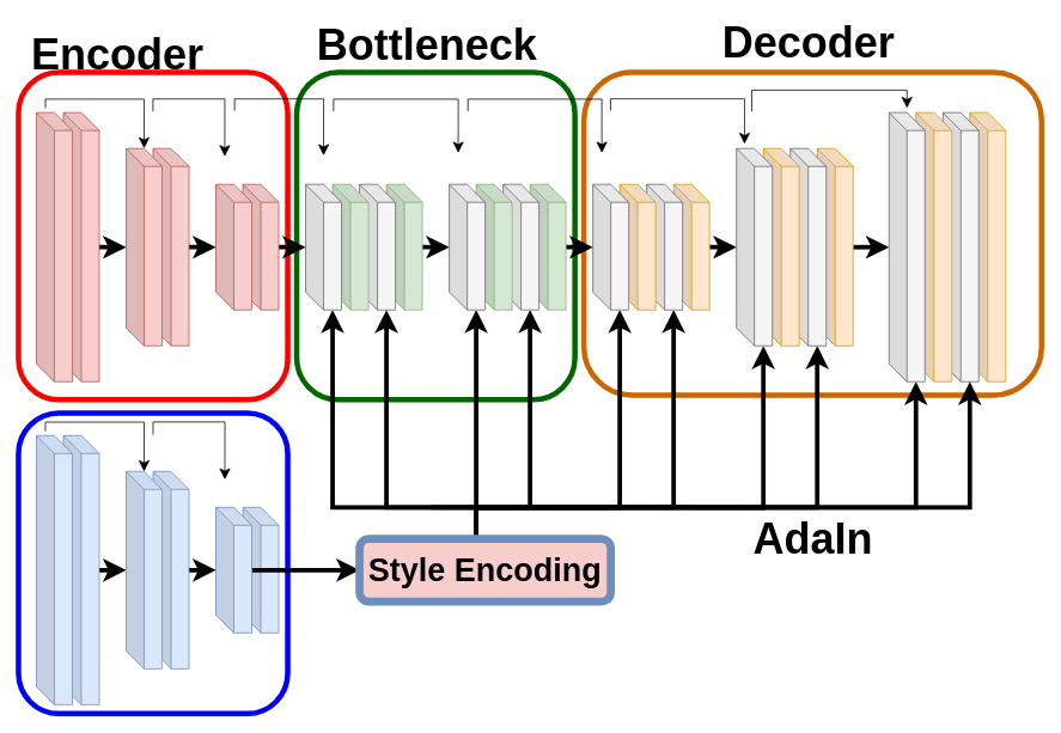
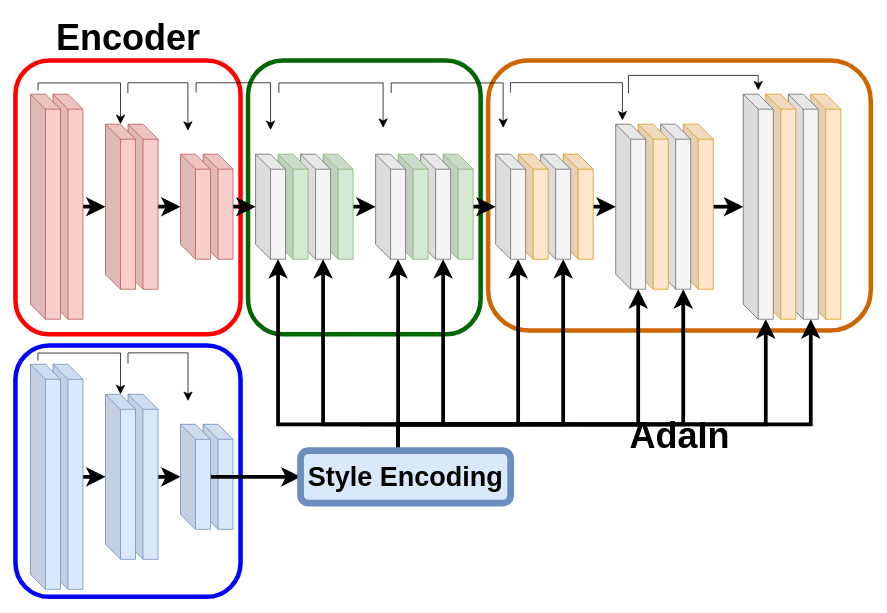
  <mxCell id="0" />
  <mxCell id="1" parent="0" />
  <mxCell id="2" value="" style="rounded=1;whiteSpace=wrap;html=1;strokeWidth=6;fillColor=none;perimeterSpacing=0;comic=0;glass=0;shadow=0;strokeColor=#FF0000;" vertex="1" parent="1"><mxGeometry x="20" y="80" width="300" height="365" as="geometry" /></mxCell>
  <mxCell id="3" value="" style="rounded=1;whiteSpace=wrap;html=1;strokeWidth=6;fillColor=none;perimeterSpacing=0;comic=0;glass=0;shadow=0;strokeColor=#0000FF;" vertex="1" parent="1"><mxGeometry x="20" y="460" width="300" height="335" as="geometry" /></mxCell>
  <mxCell id="4" value="" style="rounded=1;whiteSpace=wrap;html=1;strokeWidth=6;fillColor=none;perimeterSpacing=0;comic=0;glass=0;shadow=0;strokeColor=#CC6600;" vertex="1" parent="1"><mxGeometry x="650" y="80" width="510" height="360" as="geometry" /></mxCell>
  <mxCell id="5" value="" style="rounded=1;whiteSpace=wrap;html=1;strokeWidth=6;fillColor=none;perimeterSpacing=0;comic=0;glass=0;shadow=0;strokeColor=#006600;" vertex="1" parent="1"><mxGeometry x="330" y="80" width="310" height="365" as="geometry" /></mxCell>
  <mxCell id="6" value="" style="shape=cube;whiteSpace=wrap;html=1;boundedLbl=1;backgroundOutline=1;darkOpacity=0.05;darkOpacity2=0.1;fillColor=#ffe6cc;strokeColor=#d79b00;" vertex="1" parent="1"><mxGeometry x="1080" y="125" width="40" height="300" as="geometry" /></mxCell>
  <mxCell id="7" value="" style="shape=cube;whiteSpace=wrap;html=1;boundedLbl=1;backgroundOutline=1;darkOpacity=0.05;darkOpacity2=0.1;fillColor=#f5f5f5;strokeColor=#666666;fontColor=#333333;" vertex="1" parent="1"><mxGeometry x="1050" y="125" width="40" height="300" as="geometry" /></mxCell>
  <mxCell id="8" style="edgeStyle=orthogonalEdgeStyle;rounded=0;jumpSize=6;orthogonalLoop=1;jettySize=auto;html=1;endSize=10;strokeColor=#000000;strokeWidth=5;" edge="1" parent="1" source="9" target="59"><mxGeometry relative="1" as="geometry" /></mxCell>
  <mxCell id="9" value="" style="shape=cube;whiteSpace=wrap;html=1;boundedLbl=1;backgroundOutline=1;darkOpacity=0.05;darkOpacity2=0.1;fillColor=#ffe6cc;strokeColor=#d79b00;" vertex="1" parent="1"><mxGeometry x="910" y="165" width="40" height="220" as="geometry" /></mxCell>
  <mxCell id="10" value="" style="shape=cube;whiteSpace=wrap;html=1;boundedLbl=1;backgroundOutline=1;darkOpacity=0.05;darkOpacity2=0.1;fillColor=#f5f5f5;strokeColor=#666666;fontColor=#333333;" vertex="1" parent="1"><mxGeometry x="880" y="165" width="40" height="220" as="geometry" /></mxCell>
  <mxCell id="11" style="edgeStyle=orthogonalEdgeStyle;rounded=0;jumpSize=6;orthogonalLoop=1;jettySize=auto;html=1;endSize=10;strokeColor=#000000;strokeWidth=5;" edge="1" parent="1" source="12" target="50"><mxGeometry relative="1" as="geometry" /></mxCell>
  <mxCell id="12" value="" style="shape=cube;whiteSpace=wrap;html=1;boundedLbl=1;backgroundOutline=1;darkOpacity=0.05;darkOpacity2=0.1;fillColor=#d5e8d4;strokeColor=#82b366;" vertex="1" parent="1"><mxGeometry x="430" y="205" width="40" height="140" as="geometry" /></mxCell>
  <mxCell id="13" value="" style="shape=cube;whiteSpace=wrap;html=1;boundedLbl=1;backgroundOutline=1;darkOpacity=0.05;darkOpacity2=0.1;fillColor=#f5f5f5;strokeColor=#666666;fontColor=#333333;" vertex="1" parent="1"><mxGeometry x="400" y="205" width="40" height="140" as="geometry" /></mxCell>
  <mxCell id="14" style="edgeStyle=orthogonalEdgeStyle;rounded=0;jumpSize=6;orthogonalLoop=1;jettySize=auto;html=1;endSize=10;strokeColor=#000000;strokeWidth=5;" edge="1" parent="1" source="15" target="20"><mxGeometry relative="1" as="geometry" /></mxCell>
  <mxCell id="15" value="" style="shape=cube;whiteSpace=wrap;html=1;boundedLbl=1;backgroundOutline=1;darkOpacity=0.05;darkOpacity2=0.1;fillColor=#f8cecc;strokeColor=#b85450;" vertex="1" parent="1"><mxGeometry x="70" y="125" width="40" height="300" as="geometry" /></mxCell>
  <mxCell id="16" style="edgeStyle=orthogonalEdgeStyle;rounded=0;jumpSize=6;orthogonalLoop=1;jettySize=auto;html=1;entryX=0;entryY=0;entryDx=20;entryDy=0;entryPerimeter=0;endSize=10;strokeColor=#000000;strokeWidth=1;" edge="1" parent="1" target="20"><mxGeometry relative="1" as="geometry"><mxPoint x="50" y="120" as="sourcePoint" /><Array as="points"><mxPoint x="50" y="110" /><mxPoint x="160" y="110" /></Array></mxGeometry></mxCell>
  <mxCell id="17" value="" style="shape=cube;whiteSpace=wrap;html=1;boundedLbl=1;backgroundOutline=1;darkOpacity=0.05;darkOpacity2=0.1;fillColor=#f8cecc;strokeColor=#b85450;" vertex="1" parent="1"><mxGeometry x="40" y="125" width="40" height="300" as="geometry" /></mxCell>
  <mxCell id="18" style="edgeStyle=orthogonalEdgeStyle;rounded=0;jumpSize=6;orthogonalLoop=1;jettySize=auto;html=1;endSize=10;strokeColor=#000000;strokeWidth=5;" edge="1" parent="1" source="19" target="23"><mxGeometry relative="1" as="geometry" /></mxCell>
  <mxCell id="19" value="" style="shape=cube;whiteSpace=wrap;html=1;boundedLbl=1;backgroundOutline=1;darkOpacity=0.05;darkOpacity2=0.1;fillColor=#f8cecc;strokeColor=#b85450;" vertex="1" parent="1"><mxGeometry x="170" y="165" width="40" height="220" as="geometry" /></mxCell>
  <mxCell id="20" value="" style="shape=cube;whiteSpace=wrap;html=1;boundedLbl=1;backgroundOutline=1;darkOpacity=0.05;darkOpacity2=0.1;fillColor=#f8cecc;strokeColor=#b85450;" vertex="1" parent="1"><mxGeometry x="140" y="165" width="40" height="220" as="geometry" /></mxCell>
  <mxCell id="21" style="edgeStyle=orthogonalEdgeStyle;rounded=0;jumpSize=6;orthogonalLoop=1;jettySize=auto;html=1;endSize=10;strokeColor=#000000;strokeWidth=5;" edge="1" parent="1" source="22" target="34"><mxGeometry relative="1" as="geometry" /></mxCell>
  <mxCell id="22" value="" style="shape=cube;whiteSpace=wrap;html=1;boundedLbl=1;backgroundOutline=1;darkOpacity=0.05;darkOpacity2=0.1;fillColor=#f8cecc;strokeColor=#b85450;" vertex="1" parent="1"><mxGeometry x="270" y="205" width="40" height="140" as="geometry" /></mxCell>
  <mxCell id="23" value="" style="shape=cube;whiteSpace=wrap;html=1;boundedLbl=1;backgroundOutline=1;darkOpacity=0.05;darkOpacity2=0.1;fillColor=#f8cecc;strokeColor=#b85450;" vertex="1" parent="1"><mxGeometry x="240" y="205" width="40" height="140" as="geometry" /></mxCell>
  <mxCell id="24" style="edgeStyle=orthogonalEdgeStyle;rounded=0;jumpSize=6;orthogonalLoop=1;jettySize=auto;html=1;endSize=10;strokeColor=#000000;strokeWidth=5;" edge="1" parent="1" source="25" target="29"><mxGeometry relative="1" as="geometry" /></mxCell>
  <mxCell id="25" value="" style="shape=cube;whiteSpace=wrap;html=1;boundedLbl=1;backgroundOutline=1;darkOpacity=0.05;darkOpacity2=0.1;fillColor=#dae8fc;strokeColor=#6c8ebf;" vertex="1" parent="1"><mxGeometry x="70" y="485" width="40" height="300" as="geometry" /></mxCell>
  <mxCell id="26" value="" style="shape=cube;whiteSpace=wrap;html=1;boundedLbl=1;backgroundOutline=1;darkOpacity=0.05;darkOpacity2=0.1;fillColor=#dae8fc;strokeColor=#6c8ebf;" vertex="1" parent="1"><mxGeometry x="40" y="485" width="40" height="300" as="geometry" /></mxCell>
  <mxCell id="27" style="edgeStyle=orthogonalEdgeStyle;rounded=0;jumpSize=6;orthogonalLoop=1;jettySize=auto;html=1;endSize=10;strokeColor=#000000;strokeWidth=5;" edge="1" parent="1" source="28" target="32"><mxGeometry relative="1" as="geometry" /></mxCell>
  <mxCell id="28" value="" style="shape=cube;whiteSpace=wrap;html=1;boundedLbl=1;backgroundOutline=1;darkOpacity=0.05;darkOpacity2=0.1;fillColor=#dae8fc;strokeColor=#6c8ebf;" vertex="1" parent="1"><mxGeometry x="170" y="525" width="40" height="220" as="geometry" /></mxCell>
  <mxCell id="29" value="" style="shape=cube;whiteSpace=wrap;html=1;boundedLbl=1;backgroundOutline=1;darkOpacity=0.05;darkOpacity2=0.1;fillColor=#dae8fc;strokeColor=#6c8ebf;" vertex="1" parent="1"><mxGeometry x="140" y="525" width="40" height="220" as="geometry" /></mxCell>
  <mxCell id="30" value="" style="shape=cube;whiteSpace=wrap;html=1;boundedLbl=1;backgroundOutline=1;darkOpacity=0.05;darkOpacity2=0.1;fillColor=#dae8fc;strokeColor=#6c8ebf;" vertex="1" parent="1"><mxGeometry x="270" y="565" width="40" height="140" as="geometry" /></mxCell>
  <mxCell id="31" style="edgeStyle=orthogonalEdgeStyle;rounded=0;jumpSize=6;orthogonalLoop=1;jettySize=auto;html=1;entryX=0;entryY=0.5;entryDx=0;entryDy=0;endSize=10;strokeColor=#000000;strokeWidth=5;" edge="1" parent="1" source="32" target="45"><mxGeometry relative="1" as="geometry" /></mxCell>
  <mxCell id="32" value="" style="shape=cube;whiteSpace=wrap;html=1;boundedLbl=1;backgroundOutline=1;darkOpacity=0.05;darkOpacity2=0.1;fillColor=#dae8fc;strokeColor=#6c8ebf;" vertex="1" parent="1"><mxGeometry x="240" y="565" width="40" height="140" as="geometry" /></mxCell>
  <mxCell id="33" value="" style="shape=cube;whiteSpace=wrap;html=1;boundedLbl=1;backgroundOutline=1;darkOpacity=0.05;darkOpacity2=0.1;fillColor=#d5e8d4;strokeColor=#82b366;" vertex="1" parent="1"><mxGeometry x="370" y="205" width="40" height="140" as="geometry" /></mxCell>
  <mxCell id="34" value="" style="shape=cube;whiteSpace=wrap;html=1;boundedLbl=1;backgroundOutline=1;darkOpacity=0.05;darkOpacity2=0.1;fillColor=#f5f5f5;strokeColor=#666666;fontColor=#333333;" vertex="1" parent="1"><mxGeometry x="340" y="205" width="40" height="140" as="geometry" /></mxCell>
  <mxCell id="35" style="edgeStyle=orthogonalEdgeStyle;rounded=0;orthogonalLoop=1;jettySize=auto;html=1;endSize=10;strokeColor=#000000;jumpSize=6;strokeWidth=5;" edge="1" parent="1" source="45"><mxGeometry relative="1" as="geometry"><mxPoint x="430" y="345" as="targetPoint" /><Array as="points"><mxPoint x="530" y="565" /><mxPoint x="430" y="565" /></Array></mxGeometry></mxCell>
  <mxCell id="36" style="edgeStyle=orthogonalEdgeStyle;rounded=0;orthogonalLoop=1;jettySize=auto;html=1;entryX=0;entryY=0;entryDx=30;entryDy=140;entryPerimeter=0;endSize=10;strokeColor=#000000;exitX=0.5;exitY=0;exitDx=0;exitDy=0;jumpSize=6;strokeWidth=5;" edge="1" parent="1" source="45" target="34"><mxGeometry relative="1" as="geometry"><Array as="points"><mxPoint x="530" y="601" /><mxPoint x="530" y="565" /><mxPoint x="370" y="565" /></Array></mxGeometry></mxCell>
  <mxCell id="37" style="edgeStyle=orthogonalEdgeStyle;rounded=0;orthogonalLoop=1;jettySize=auto;html=1;entryX=0;entryY=0;entryDx=30;entryDy=140;entryPerimeter=0;endSize=10;strokeColor=#000000;jumpSize=6;strokeWidth=5;" edge="1" parent="1" source="45" target="50"><mxGeometry relative="1" as="geometry"><Array as="points"><mxPoint x="530" y="580" /><mxPoint x="530" y="580" /></Array></mxGeometry></mxCell>
  <mxCell id="38" style="edgeStyle=orthogonalEdgeStyle;rounded=0;orthogonalLoop=1;jettySize=auto;html=1;entryX=0;entryY=0;entryDx=30;entryDy=140;entryPerimeter=0;endSize=10;strokeColor=#000000;jumpSize=6;strokeWidth=5;" edge="1" parent="1" source="45" target="48"><mxGeometry relative="1" as="geometry"><Array as="points"><mxPoint x="530" y="565" /><mxPoint x="590" y="565" /></Array></mxGeometry></mxCell>
  <mxCell id="39" style="edgeStyle=orthogonalEdgeStyle;rounded=0;orthogonalLoop=1;jettySize=auto;html=1;entryX=0;entryY=0;entryDx=30;entryDy=140;entryPerimeter=0;endSize=10;strokeColor=#000000;exitX=0.5;exitY=0;exitDx=0;exitDy=0;jumpSize=6;strokeWidth=5;" edge="1" parent="1" source="45" target="55"><mxGeometry relative="1" as="geometry"><Array as="points"><mxPoint x="530" y="601" /><mxPoint x="530" y="565" /><mxPoint x="690" y="565" /></Array></mxGeometry></mxCell>
  <mxCell id="40" style="edgeStyle=orthogonalEdgeStyle;rounded=0;orthogonalLoop=1;jettySize=auto;html=1;entryX=0;entryY=0;entryDx=30;entryDy=140;entryPerimeter=0;endSize=10;strokeColor=#000000;exitX=0.5;exitY=0;exitDx=0;exitDy=0;jumpSize=6;strokeWidth=5;" edge="1" parent="1" source="45" target="53"><mxGeometry relative="1" as="geometry"><Array as="points"><mxPoint x="530" y="601" /><mxPoint x="530" y="565" /><mxPoint x="750" y="565" /></Array></mxGeometry></mxCell>
  <mxCell id="41" style="edgeStyle=orthogonalEdgeStyle;rounded=0;orthogonalLoop=1;jettySize=auto;html=1;entryX=0;entryY=0;entryDx=30;entryDy=220;entryPerimeter=0;endSize=10;strokeColor=#000000;jumpSize=6;strokeWidth=5;" edge="1" parent="1" target="57"><mxGeometry relative="1" as="geometry"><mxPoint x="480" y="565" as="sourcePoint" /></mxGeometry></mxCell>
  <mxCell id="42" style="edgeStyle=orthogonalEdgeStyle;rounded=0;orthogonalLoop=1;jettySize=auto;html=1;entryX=0;entryY=0;entryDx=30;entryDy=220;entryPerimeter=0;endSize=10;strokeColor=#000000;exitX=0.5;exitY=0;exitDx=0;exitDy=0;jumpSize=6;strokeWidth=5;" edge="1" parent="1" source="45" target="10"><mxGeometry relative="1" as="geometry"><Array as="points"><mxPoint x="530" y="601" /><mxPoint x="530" y="565" /><mxPoint x="910" y="565" /></Array></mxGeometry></mxCell>
  <mxCell id="43" style="edgeStyle=orthogonalEdgeStyle;rounded=0;orthogonalLoop=1;jettySize=auto;html=1;entryX=0;entryY=0;entryDx=30;entryDy=300;entryPerimeter=0;endSize=10;strokeColor=#000000;exitX=0.5;exitY=0;exitDx=0;exitDy=0;jumpSize=6;strokeWidth=5;" edge="1" parent="1" source="45" target="59"><mxGeometry relative="1" as="geometry"><Array as="points"><mxPoint x="530" y="601" /><mxPoint x="530" y="565" /><mxPoint x="1020" y="565" /></Array></mxGeometry></mxCell>
  <mxCell id="44" style="edgeStyle=orthogonalEdgeStyle;rounded=0;orthogonalLoop=1;jettySize=auto;html=1;entryX=0;entryY=0;entryDx=30;entryDy=300;entryPerimeter=0;endSize=10;strokeColor=#000000;exitX=0.5;exitY=0;exitDx=0;exitDy=0;jumpSize=6;strokeWidth=5;" edge="1" parent="1" source="45" target="7"><mxGeometry relative="1" as="geometry"><Array as="points"><mxPoint x="530" y="601" /><mxPoint x="530" y="565" /><mxPoint x="1080" y="565" /></Array></mxGeometry></mxCell>
- <mxCell id="45" value="&lt;font style=&quot;font-size: 36px&quot;&gt;&lt;b&gt;&lt;font style=&quot;font-size: 36px&quot;&gt;Style Encoding&lt;br&gt;&lt;/font&gt;&lt;/b&gt;&lt;/font&gt;" style="rounded=1;whiteSpace=wrap;html=1;strokeWidth=9;fillColor=#f8cecc;strokeColor=#6c8ebf;" vertex="1" parent="1"><mxGeometry x="400" y="600" width="280" height="70" as="geometry" /></mxCell>
+ <mxCell id="45" value="&lt;font style=&quot;font-size: 36px&quot;&gt;&lt;b&gt;&lt;font style=&quot;font-size: 36px&quot;&gt;Style Encoding&lt;br&gt;&lt;/font&gt;&lt;/b&gt;&lt;/font&gt;" style="rounded=1;whiteSpace=wrap;html=1;strokeWidth=9;fillColor=#dae8fc;strokeColor=#6c8ebf;" vertex="1" parent="1"><mxGeometry x="400" y="600" width="280" height="70" as="geometry" /></mxCell>
  <mxCell id="46" style="edgeStyle=orthogonalEdgeStyle;rounded=0;jumpSize=6;orthogonalLoop=1;jettySize=auto;html=1;endSize=10;strokeColor=#000000;strokeWidth=5;" edge="1" parent="1" source="47" target="55"><mxGeometry relative="1" as="geometry" /></mxCell>
  <mxCell id="47" value="" style="shape=cube;whiteSpace=wrap;html=1;boundedLbl=1;backgroundOutline=1;darkOpacity=0.05;darkOpacity2=0.1;fillColor=#d5e8d4;strokeColor=#82b366;" vertex="1" parent="1"><mxGeometry x="590" y="205" width="40" height="140" as="geometry" /></mxCell>
  <mxCell id="48" value="" style="shape=cube;whiteSpace=wrap;html=1;boundedLbl=1;backgroundOutline=1;darkOpacity=0.05;darkOpacity2=0.1;fillColor=#f5f5f5;strokeColor=#666666;fontColor=#333333;" vertex="1" parent="1"><mxGeometry x="560" y="205" width="40" height="140" as="geometry" /></mxCell>
  <mxCell id="49" value="" style="shape=cube;whiteSpace=wrap;html=1;boundedLbl=1;backgroundOutline=1;darkOpacity=0.05;darkOpacity2=0.1;fillColor=#d5e8d4;strokeColor=#82b366;" vertex="1" parent="1"><mxGeometry x="530" y="205" width="40" height="140" as="geometry" /></mxCell>
  <mxCell id="50" value="" style="shape=cube;whiteSpace=wrap;html=1;boundedLbl=1;backgroundOutline=1;darkOpacity=0.05;darkOpacity2=0.1;fillColor=#f5f5f5;strokeColor=#666666;fontColor=#333333;" vertex="1" parent="1"><mxGeometry x="500" y="205" width="40" height="140" as="geometry" /></mxCell>
  <mxCell id="51" style="edgeStyle=orthogonalEdgeStyle;rounded=0;jumpSize=6;orthogonalLoop=1;jettySize=auto;html=1;endSize=10;strokeColor=#000000;strokeWidth=5;" edge="1" parent="1" source="52" target="57"><mxGeometry relative="1" as="geometry" /></mxCell>
  <mxCell id="52" value="" style="shape=cube;whiteSpace=wrap;html=1;boundedLbl=1;backgroundOutline=1;darkOpacity=0.05;darkOpacity2=0.1;fillColor=#ffe6cc;strokeColor=#d79b00;" vertex="1" parent="1"><mxGeometry x="750" y="205" width="40" height="140" as="geometry" /></mxCell>
  <mxCell id="53" value="" style="shape=cube;whiteSpace=wrap;html=1;boundedLbl=1;backgroundOutline=1;darkOpacity=0.05;darkOpacity2=0.1;fillColor=#f5f5f5;strokeColor=#666666;fontColor=#333333;" vertex="1" parent="1"><mxGeometry x="720" y="205" width="40" height="140" as="geometry" /></mxCell>
  <mxCell id="54" value="" style="shape=cube;whiteSpace=wrap;html=1;boundedLbl=1;backgroundOutline=1;darkOpacity=0.05;darkOpacity2=0.1;fillColor=#ffe6cc;strokeColor=#d79b00;" vertex="1" parent="1"><mxGeometry x="690" y="205" width="40" height="140" as="geometry" /></mxCell>
  <mxCell id="55" value="" style="shape=cube;whiteSpace=wrap;html=1;boundedLbl=1;backgroundOutline=1;darkOpacity=0.05;darkOpacity2=0.1;fillColor=#f5f5f5;strokeColor=#666666;fontColor=#333333;" vertex="1" parent="1"><mxGeometry x="660" y="205" width="40" height="140" as="geometry" /></mxCell>
  <mxCell id="56" value="" style="shape=cube;whiteSpace=wrap;html=1;boundedLbl=1;backgroundOutline=1;darkOpacity=0.05;darkOpacity2=0.1;fillColor=#ffe6cc;strokeColor=#d79b00;" vertex="1" parent="1"><mxGeometry x="850" y="165" width="40" height="220" as="geometry" /></mxCell>
  <mxCell id="57" value="" style="shape=cube;whiteSpace=wrap;html=1;boundedLbl=1;backgroundOutline=1;darkOpacity=0.05;darkOpacity2=0.1;fillColor=#f5f5f5;strokeColor=#666666;fontColor=#333333;" vertex="1" parent="1"><mxGeometry x="820" y="165" width="40" height="220" as="geometry" /></mxCell>
  <mxCell id="58" value="" style="shape=cube;whiteSpace=wrap;html=1;boundedLbl=1;backgroundOutline=1;darkOpacity=0.05;darkOpacity2=0.1;fillColor=#ffe6cc;strokeColor=#d79b00;" vertex="1" parent="1"><mxGeometry x="1020" y="125" width="40" height="300" as="geometry" /></mxCell>
  <mxCell id="59" value="" style="shape=cube;whiteSpace=wrap;html=1;boundedLbl=1;backgroundOutline=1;darkOpacity=0.05;darkOpacity2=0.1;fillColor=#f5f5f5;strokeColor=#666666;fontColor=#333333;" vertex="1" parent="1"><mxGeometry x="990" y="125" width="40" height="300" as="geometry" /></mxCell>
- <mxCell id="60" value="&lt;div style=&quot;font-size: 48px&quot;&gt;&lt;b&gt;&lt;font style=&quot;font-size: 48px&quot;&gt;Encoder&lt;br&gt;&lt;/font&gt;&lt;/b&gt;&lt;/div&gt;" style="text;html=1;align=center;verticalAlign=middle;resizable=0;points=[];autosize=1;" vertex="1" parent="1"><mxGeometry x="25" y="50" width="210" height="20" as="geometry" /></mxCell>
- <mxCell id="61" value="&lt;div style=&quot;font-size: 48px&quot;&gt;&lt;b&gt;&lt;font style=&quot;font-size: 48px&quot;&gt;Bottleneck&lt;br&gt;&lt;/font&gt;&lt;/b&gt;&lt;/div&gt;" style="text;html=1;align=center;verticalAlign=middle;resizable=0;points=[];autosize=1;" vertex="1" parent="1"><mxGeometry x="345" y="40" width="260" height="20" as="geometry" /></mxCell>
- <mxCell id="62" value="&lt;br&gt;&lt;div style=&quot;font-size: 48px&quot;&gt;&lt;b&gt;&lt;font style=&quot;font-size: 48px&quot;&gt;Decoder&lt;br&gt;&lt;/font&gt;&lt;/b&gt;&lt;/div&gt;" style="text;html=1;align=center;verticalAlign=middle;resizable=0;points=[];autosize=1;" vertex="1" parent="1"><mxGeometry x="795" y="20" width="210" height="40" as="geometry" /></mxCell>
- <mxCell id="63" value="&lt;b&gt;&lt;font style=&quot;font-size: 48px&quot;&gt;AdaIn&lt;/font&gt;&lt;/b&gt;" style="text;html=1;align=center;verticalAlign=middle;resizable=0;points=[];autosize=1;" vertex="1" parent="1"><mxGeometry x="830" y="585" width="150" height="30" as="geometry" /></mxCell>
+ <mxCell id="60" value="&lt;div style=&quot;font-size: 48px&quot;&gt;&lt;b&gt;&lt;font style=&quot;font-size: 48px&quot;&gt;Encoder&lt;br&gt;&lt;/font&gt;&lt;/b&gt;&lt;/div&gt;" style="text;html=1;align=center;verticalAlign=middle;resizable=0;points=[];autosize=1;" vertex="1" parent="1"><mxGeometry x="65" y="40" width="210" height="20" as="geometry" /></mxCell>
+ <mxCell id="63" value="&lt;b&gt;&lt;font style=&quot;font-size: 48px&quot;&gt;AdaIn&lt;/font&gt;&lt;/b&gt;" style="text;html=1;align=center;verticalAlign=middle;resizable=0;points=[];autosize=1;" vertex="1" parent="1"><mxGeometry x="830" y="565" width="150" height="30" as="geometry" /></mxCell>
  <mxCell id="64" style="edgeStyle=orthogonalEdgeStyle;rounded=0;jumpSize=6;orthogonalLoop=1;jettySize=auto;html=1;endSize=10;strokeColor=#000000;strokeWidth=1;" edge="1" parent="1"><mxGeometry relative="1" as="geometry"><mxPoint x="169.857" y="123.763" as="sourcePoint" /><mxPoint x="249.86" y="173.76" as="targetPoint" /><Array as="points"><mxPoint x="169.86" y="109.76" /><mxPoint x="249.86" y="109.76" /></Array></mxGeometry></mxCell>
  <mxCell id="65" style="edgeStyle=orthogonalEdgeStyle;rounded=0;jumpSize=6;orthogonalLoop=1;jettySize=auto;html=1;endSize=10;strokeColor=#000000;strokeWidth=1;" edge="1" parent="1"><mxGeometry relative="1" as="geometry"><mxPoint x="260.761" y="122.895" as="sourcePoint" /><mxPoint x="360" y="172.81" as="targetPoint" /><Array as="points"><mxPoint x="261" y="109.81" /><mxPoint x="360" y="109.81" /></Array></mxGeometry></mxCell>
  <mxCell id="66" style="edgeStyle=orthogonalEdgeStyle;rounded=0;jumpSize=6;orthogonalLoop=1;jettySize=auto;html=1;endSize=10;strokeColor=#000000;strokeWidth=1;" edge="1" parent="1"><mxGeometry relative="1" as="geometry"><mxPoint x="371.099" y="123.541" as="sourcePoint" /><mxPoint x="510" y="170" as="targetPoint" /><Array as="points"><mxPoint x="371" y="110" /><mxPoint x="510" y="110" /></Array></mxGeometry></mxCell>
  <mxCell id="67" style="edgeStyle=orthogonalEdgeStyle;rounded=0;jumpSize=6;orthogonalLoop=1;jettySize=auto;html=1;endSize=10;strokeColor=#000000;strokeWidth=1;" edge="1" parent="1"><mxGeometry relative="1" as="geometry"><mxPoint x="520.83" y="123.337" as="sourcePoint" /><mxPoint x="670" y="170" as="targetPoint" /><Array as="points"><mxPoint x="521" y="110" /><mxPoint x="670" y="110" /></Array></mxGeometry></mxCell>
  <mxCell id="68" style="edgeStyle=orthogonalEdgeStyle;rounded=0;jumpSize=6;orthogonalLoop=1;jettySize=auto;html=1;endSize=10;strokeColor=#000000;strokeWidth=1;" edge="1" parent="1"><mxGeometry relative="1" as="geometry"><mxPoint x="679.717" y="122.853" as="sourcePoint" /><mxPoint x="829" y="160" as="targetPoint" /><Array as="points"><mxPoint x="679.86" y="109.71" /><mxPoint x="828.86" y="109.71" /></Array></mxGeometry></mxCell>
  <mxCell id="69" style="edgeStyle=orthogonalEdgeStyle;rounded=0;jumpSize=6;orthogonalLoop=1;jettySize=auto;html=1;endSize=10;strokeColor=#000000;strokeWidth=1;" edge="1" parent="1"><mxGeometry relative="1" as="geometry"><mxPoint x="837.06" y="123.669" as="sourcePoint" /><mxPoint x="1010" y="120" as="targetPoint" /><Array as="points"><mxPoint x="837" y="100" /><mxPoint x="1010" y="100" /></Array></mxGeometry></mxCell>
  <mxCell id="70" style="edgeStyle=orthogonalEdgeStyle;rounded=0;jumpSize=6;orthogonalLoop=1;jettySize=auto;html=1;entryX=0;entryY=0;entryDx=20;entryDy=0;entryPerimeter=0;endSize=10;strokeColor=#000000;strokeWidth=1;" edge="1" parent="1"><mxGeometry relative="1" as="geometry"><mxPoint x="50" y="480" as="sourcePoint" /><mxPoint x="160" y="525" as="targetPoint" /><Array as="points"><mxPoint x="50" y="470" /><mxPoint x="160" y="470" /></Array></mxGeometry></mxCell>
  <mxCell id="71" style="edgeStyle=orthogonalEdgeStyle;rounded=0;jumpSize=6;orthogonalLoop=1;jettySize=auto;html=1;endSize=10;strokeColor=#000000;strokeWidth=1;" edge="1" parent="1"><mxGeometry relative="1" as="geometry"><mxPoint x="170" y="484" as="sourcePoint" /><mxPoint x="250" y="534" as="targetPoint" /><Array as="points"><mxPoint x="169.86" y="469.76" /><mxPoint x="249.86" y="469.76" /></Array></mxGeometry></mxCell>
